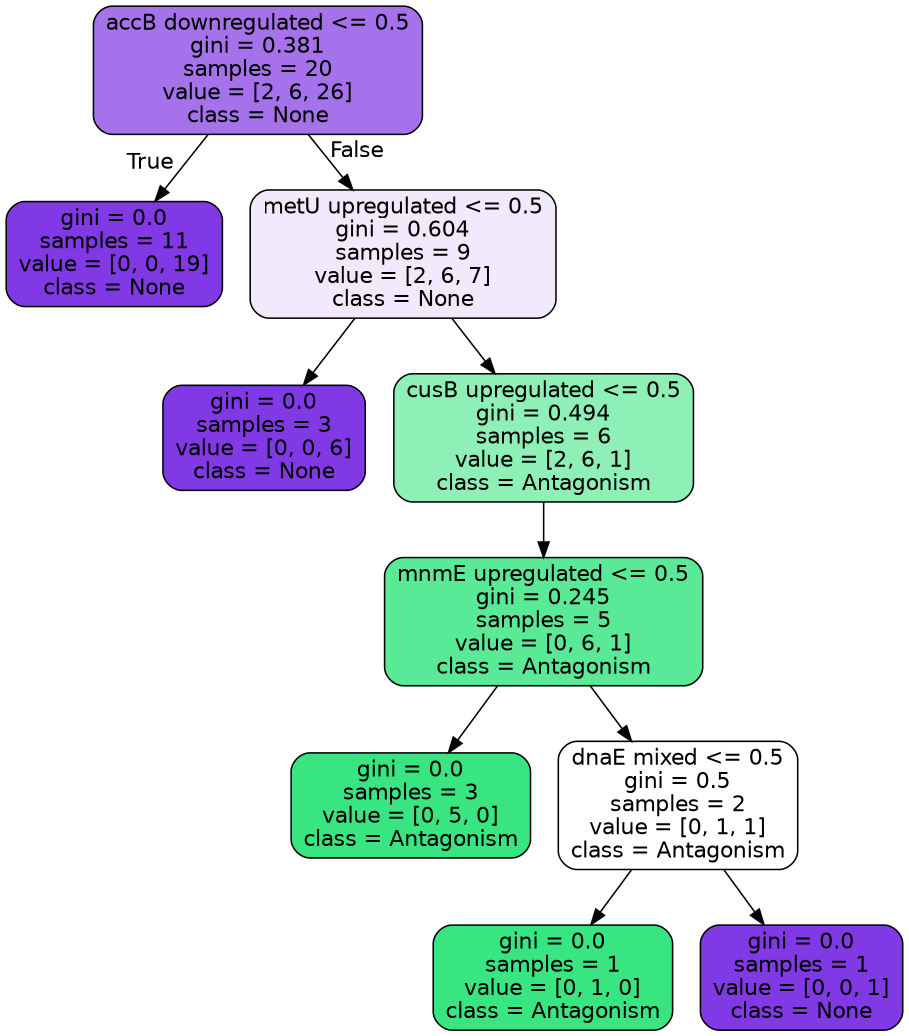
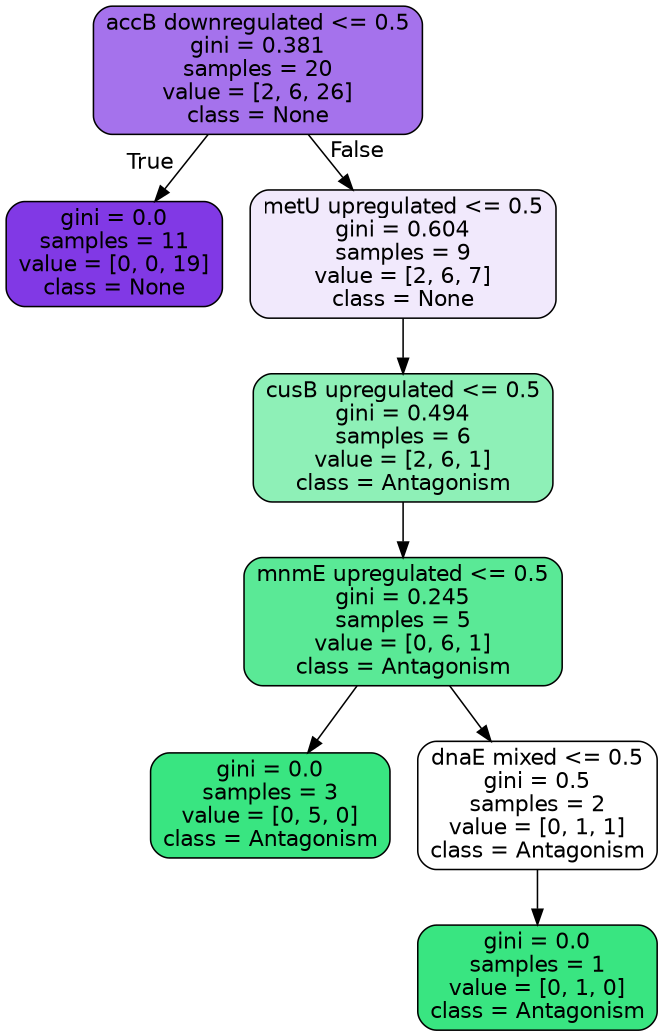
  digraph {
    node [color=black fillcolor="#8139e5" fontname=helvetica shape=box style="filled, rounded"]
    edge [fontname=helvetica]
    n1 [fillcolor="#a572ec" label="accB downregulated <= 0.5\ngini = 0.381\nsamples = 20\nvalue = [2, 6, 26]\nclass = None"]
    n2 [label="gini = 0.0\nsamples = 11\nvalue = [0, 0, 19]\nclass = None"]
    n3 [fillcolor="#f1e9fc" label="metU upregulated <= 0.5\ngini = 0.604\nsamples = 9\nvalue = [2, 6, 7]\nclass = None"]
-   n4 [label="gini = 0.0\nsamples = 3\nvalue = [0, 0, 6]\nclass = None"]
    n5 [fillcolor="#8ef0b7" label="cusB upregulated <= 0.5\ngini = 0.494\nsamples = 6\nvalue = [2, 6, 1]\nclass = Antagonism"]
    n6 [fillcolor="#5ae996" label="mnmE upregulated <= 0.5\ngini = 0.245\nsamples = 5\nvalue = [0, 6, 1]\nclass = Antagonism"]
    n7 [fillcolor="#39e581" label="gini = 0.0\nsamples = 3\nvalue = [0, 5, 0]\nclass = Antagonism"]
    n8 [fillcolor="#ffffff" label="dnaE mixed <= 0.5\ngini = 0.5\nsamples = 2\nvalue = [0, 1, 1]\nclass = Antagonism"]
    n9 [fillcolor="#39e581" label="gini = 0.0\nsamples = 1\nvalue = [0, 1, 0]\nclass = Antagonism"]
-   n10 [label="gini = 0.0\nsamples = 1\nvalue = [0, 0, 1]\nclass = None"]
    n1 -> n2 [headlabel=True labelangle=45 labeldistance=2.5]
    n1 -> n3 [headlabel=False labelangle=-45 labeldistance=2.5]
-   n3 -> n4
    n3 -> n5
    n5 -> n6
    n6 -> n7
    n6 -> n8
    n8 -> n9
-   n8 -> n10
  }
